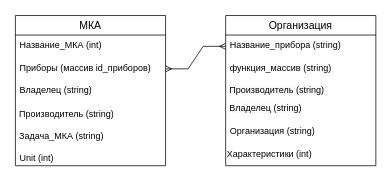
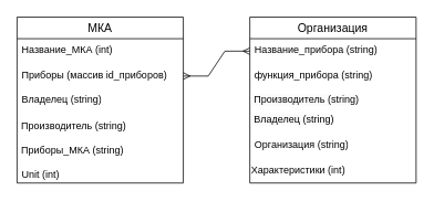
  <mxCell id="0" />
  <mxCell id="1" parent="0" />
  <mxCell id="2" value="МКА" style="swimlane;fontStyle=0;childLayout=stackLayout;horizontal=1;startSize=26;horizontalStack=0;resizeParent=1;resizeParentMax=0;resizeLast=0;collapsible=1;marginBottom=0;align=center;fontSize=14;" parent="1" vertex="1"><mxGeometry x="20" y="20" width="200" height="200" as="geometry" /></mxCell>
  <mxCell id="3" value="Название_МКА (int)" style="text;strokeColor=none;fillColor=none;spacingLeft=4;spacingRight=4;overflow=hidden;rotatable=0;points=[[0,0.5],[1,0.5]];portConstraint=eastwest;fontSize=12;whiteSpace=wrap;html=1;" parent="2" vertex="1"><mxGeometry y="26" width="200" height="30" as="geometry" /></mxCell>
  <mxCell id="4" value="&lt;font style=&quot;vertical-align: inherit;&quot;&gt;&lt;font style=&quot;vertical-align: inherit;&quot;&gt;Приборы (массив id_приборов)&lt;/font&gt;&lt;/font&gt;" style="text;strokeColor=none;fillColor=none;spacingLeft=4;spacingRight=4;overflow=hidden;rotatable=0;points=[[0,0.5],[1,0.5]];portConstraint=eastwest;fontSize=12;whiteSpace=wrap;html=1;" parent="2" vertex="1"><mxGeometry y="56" width="200" height="30" as="geometry" /></mxCell>
  <mxCell id="5" value="&lt;font style=&quot;vertical-align: inherit;&quot;&gt;&lt;font style=&quot;vertical-align: inherit;&quot;&gt;&lt;font style=&quot;vertical-align: inherit;&quot;&gt;&lt;font style=&quot;vertical-align: inherit;&quot;&gt;Владелец (string)&lt;br&gt;&lt;br&gt;&lt;/font&gt;&lt;/font&gt;&lt;/font&gt;&lt;/font&gt;" style="text;strokeColor=none;fillColor=none;spacingLeft=4;spacingRight=4;overflow=hidden;rotatable=0;points=[[0,0.5],[1,0.5]];portConstraint=eastwest;fontSize=12;whiteSpace=wrap;html=1;" parent="2" vertex="1"><mxGeometry y="86" width="200" height="30" as="geometry" /></mxCell>
  <mxCell id="6" value="&amp;nbsp;Производитель (string)" style="text;html=1;strokeColor=none;fillColor=none;align=left;verticalAlign=middle;whiteSpace=wrap;rounded=0;" vertex="1" parent="2"><mxGeometry y="116" width="200" height="30" as="geometry" /></mxCell>
- <mxCell id="7" value="&amp;nbsp;Задача_МКА (string)" style="text;html=1;strokeColor=none;fillColor=none;align=left;verticalAlign=middle;whiteSpace=wrap;rounded=0;" vertex="1" parent="2"><mxGeometry y="146" width="200" height="30" as="geometry" /></mxCell>
+ <mxCell id="7" value="&amp;nbsp;Приборы_МКА (string)" style="text;html=1;strokeColor=none;fillColor=none;align=left;verticalAlign=middle;whiteSpace=wrap;rounded=0;" vertex="1" parent="2"><mxGeometry y="146" width="200" height="30" as="geometry" /></mxCell>
  <mxCell id="8" value="Unit (int)" style="text;strokeColor=none;fillColor=none;spacingLeft=4;spacingRight=4;overflow=hidden;rotatable=0;points=[[0,0.5],[1,0.5]];portConstraint=eastwest;fontSize=12;whiteSpace=wrap;html=1;" parent="2" vertex="1"><mxGeometry y="176" width="200" height="24" as="geometry" /></mxCell>
  <mxCell id="9" value="Организация" style="swimlane;fontStyle=0;childLayout=stackLayout;horizontal=1;startSize=26;horizontalStack=0;resizeParent=1;resizeParentMax=0;resizeLast=0;collapsible=1;marginBottom=0;align=center;fontSize=14;" parent="1" vertex="1"><mxGeometry x="300" y="20" width="200" height="200" as="geometry" /></mxCell>
  <mxCell id="10" value="Название_прибора (string)" style="text;strokeColor=none;fillColor=none;spacingLeft=4;spacingRight=4;overflow=hidden;rotatable=0;points=[[0,0.5],[1,0.5]];portConstraint=eastwest;fontSize=12;whiteSpace=wrap;html=1;" parent="9" vertex="1"><mxGeometry y="26" width="200" height="30" as="geometry" /></mxCell>
- <mxCell id="11" value="функция_массив (string)" style="text;strokeColor=none;fillColor=none;spacingLeft=4;spacingRight=4;overflow=hidden;rotatable=0;points=[[0,0.5],[1,0.5]];portConstraint=eastwest;fontSize=12;whiteSpace=wrap;html=1;" parent="9" vertex="1"><mxGeometry y="56" width="200" height="30" as="geometry" /></mxCell>
+ <mxCell id="11" value="функция_прибора (string)" style="text;strokeColor=none;fillColor=none;spacingLeft=4;spacingRight=4;overflow=hidden;rotatable=0;points=[[0,0.5],[1,0.5]];portConstraint=eastwest;fontSize=12;whiteSpace=wrap;html=1;" parent="9" vertex="1"><mxGeometry y="56" width="200" height="30" as="geometry" /></mxCell>
  <mxCell id="12" value="&lt;span style=&quot;color: rgb(0, 0, 0); font-family: Helvetica; font-size: 12px; font-style: normal; font-variant-ligatures: normal; font-variant-caps: normal; font-weight: 400; letter-spacing: normal; orphans: 2; text-align: left; text-indent: 0px; text-transform: none; widows: 2; word-spacing: 0px; -webkit-text-stroke-width: 0px; background-color: rgb(251, 251, 251); text-decoration-thickness: initial; text-decoration-style: initial; text-decoration-color: initial; float: none; display: inline !important;&quot;&gt;&amp;nbsp;Производитель (string)&lt;/span&gt;" style="text;whiteSpace=wrap;html=1;" vertex="1" parent="9"><mxGeometry y="86" width="200" height="24" as="geometry" /></mxCell>
  <mxCell id="13" value="&lt;span style=&quot;color: rgb(0, 0, 0); font-family: Helvetica; font-size: 12px; font-style: normal; font-variant-ligatures: normal; font-variant-caps: normal; font-weight: 400; letter-spacing: normal; orphans: 2; text-align: left; text-indent: 0px; text-transform: none; widows: 2; word-spacing: 0px; -webkit-text-stroke-width: 0px; background-color: rgb(251, 251, 251); text-decoration-thickness: initial; text-decoration-style: initial; text-decoration-color: initial; float: none; display: inline !important;&quot;&gt;&amp;nbsp;Владелец (string)&lt;/span&gt;" style="text;whiteSpace=wrap;html=1;" vertex="1" parent="9"><mxGeometry y="110" width="200" height="30" as="geometry" /></mxCell>
  <mxCell id="14" value="Организация (string)" style="text;strokeColor=none;fillColor=none;spacingLeft=4;spacingRight=4;overflow=hidden;rotatable=0;points=[[0,0.5],[1,0.5]];portConstraint=eastwest;fontSize=12;whiteSpace=wrap;html=1;" parent="9" vertex="1"><mxGeometry y="140" width="200" height="30" as="geometry" /></mxCell>
  <mxCell id="15" value="Характеристики (int)" style="text;html=1;strokeColor=none;fillColor=none;align=left;verticalAlign=middle;whiteSpace=wrap;rounded=0;" vertex="1" parent="9"><mxGeometry y="170" width="200" height="30" as="geometry" /></mxCell>
  <mxCell id="16" value="" style="edgeStyle=entityRelationEdgeStyle;fontSize=12;html=1;endArrow=ERmany;startArrow=ERmany;rounded=0;exitX=1;exitY=0.5;exitDx=0;exitDy=0;entryX=0;entryY=0.5;entryDx=0;entryDy=0;" parent="1" source="4" edge="1"><mxGeometry width="100" height="100" relative="1" as="geometry"><mxPoint x="220" y="280" as="sourcePoint" /><mxPoint x="300" y="61" as="targetPoint" /></mxGeometry></mxCell>
